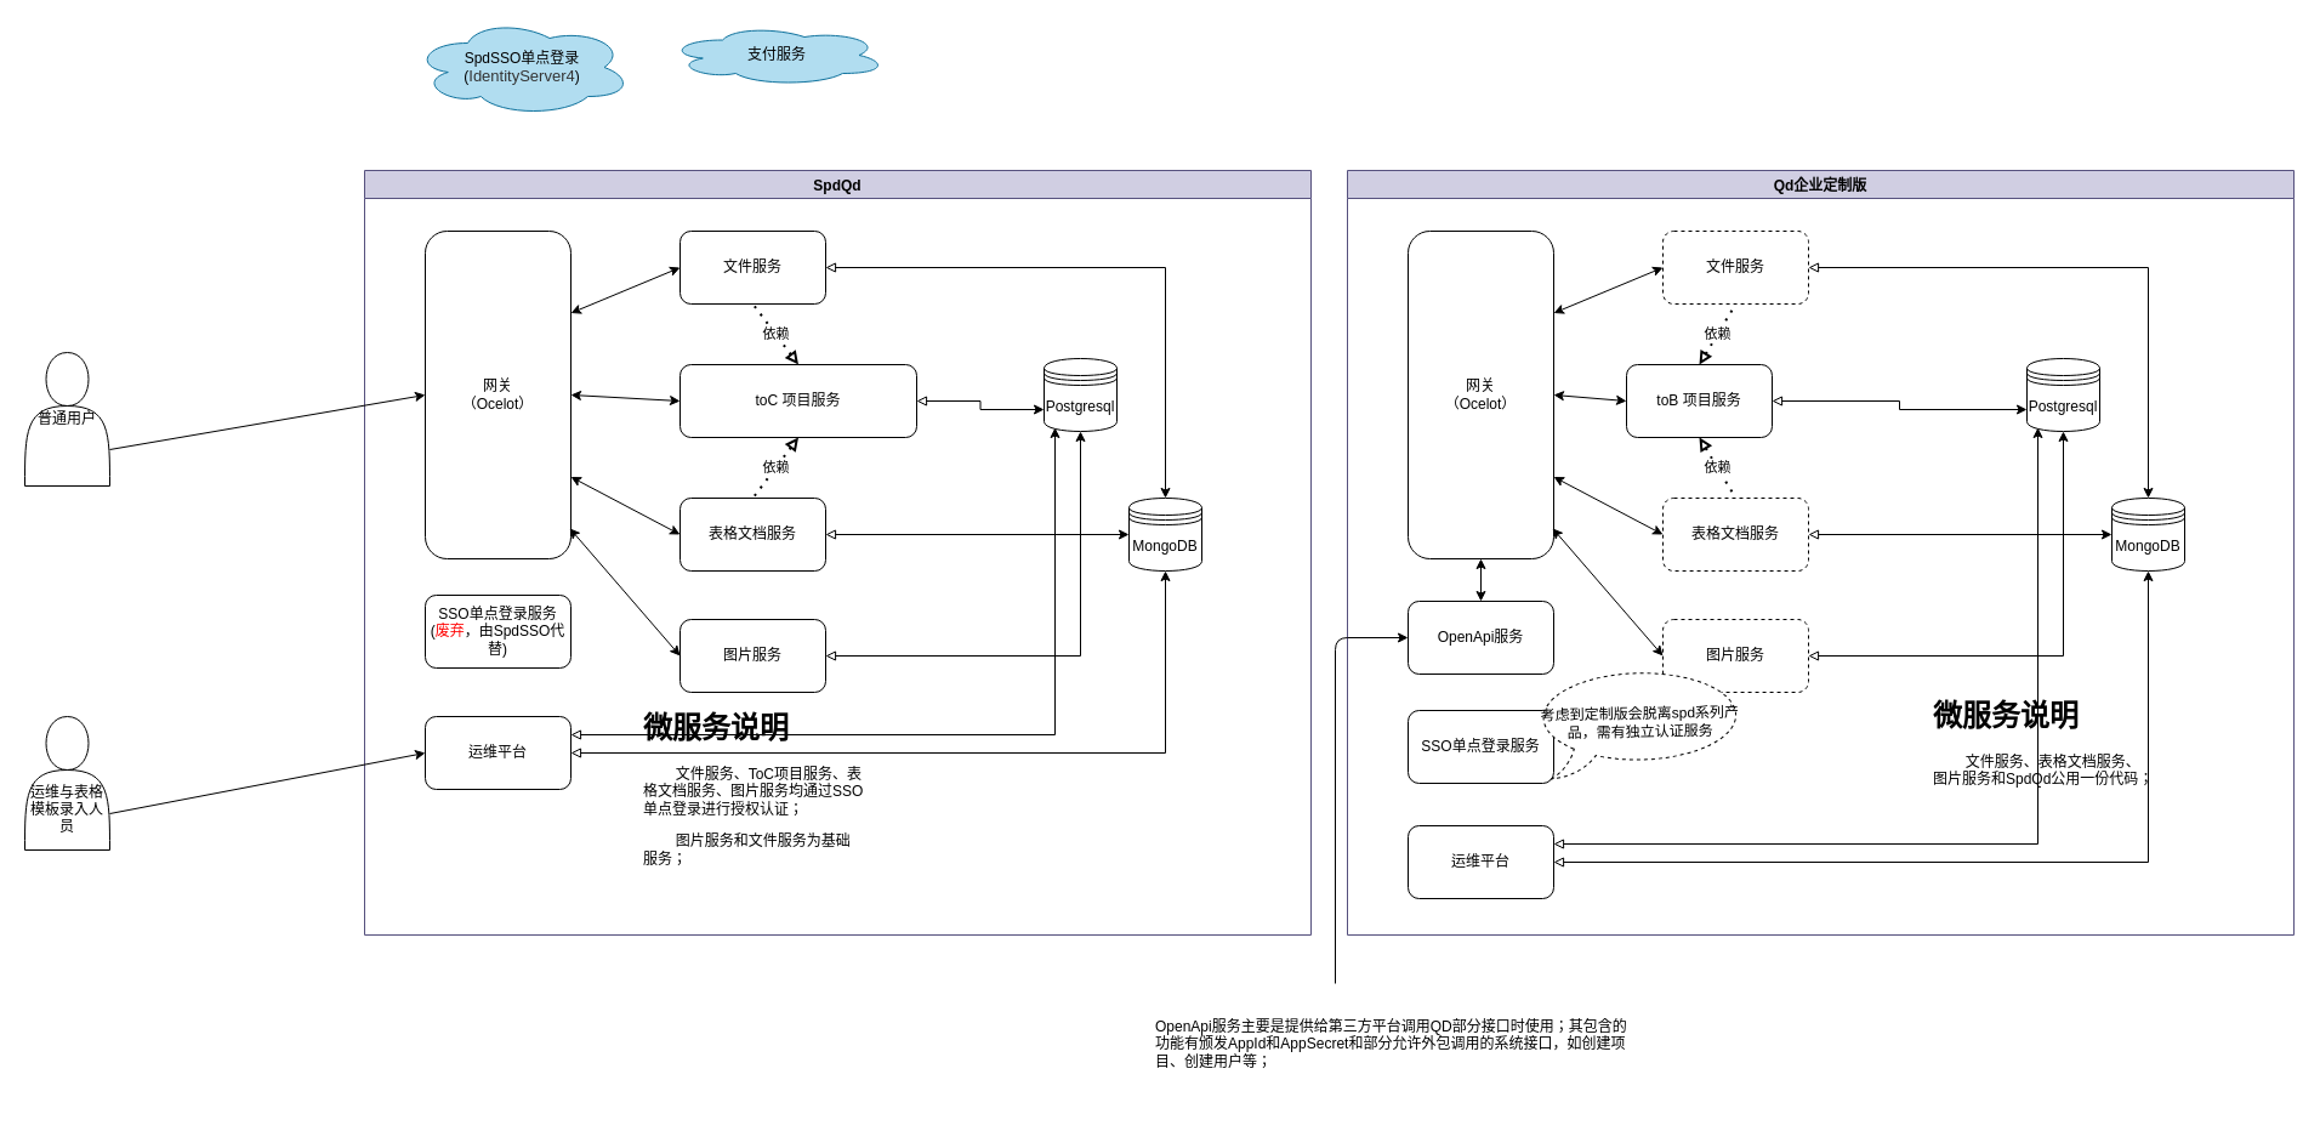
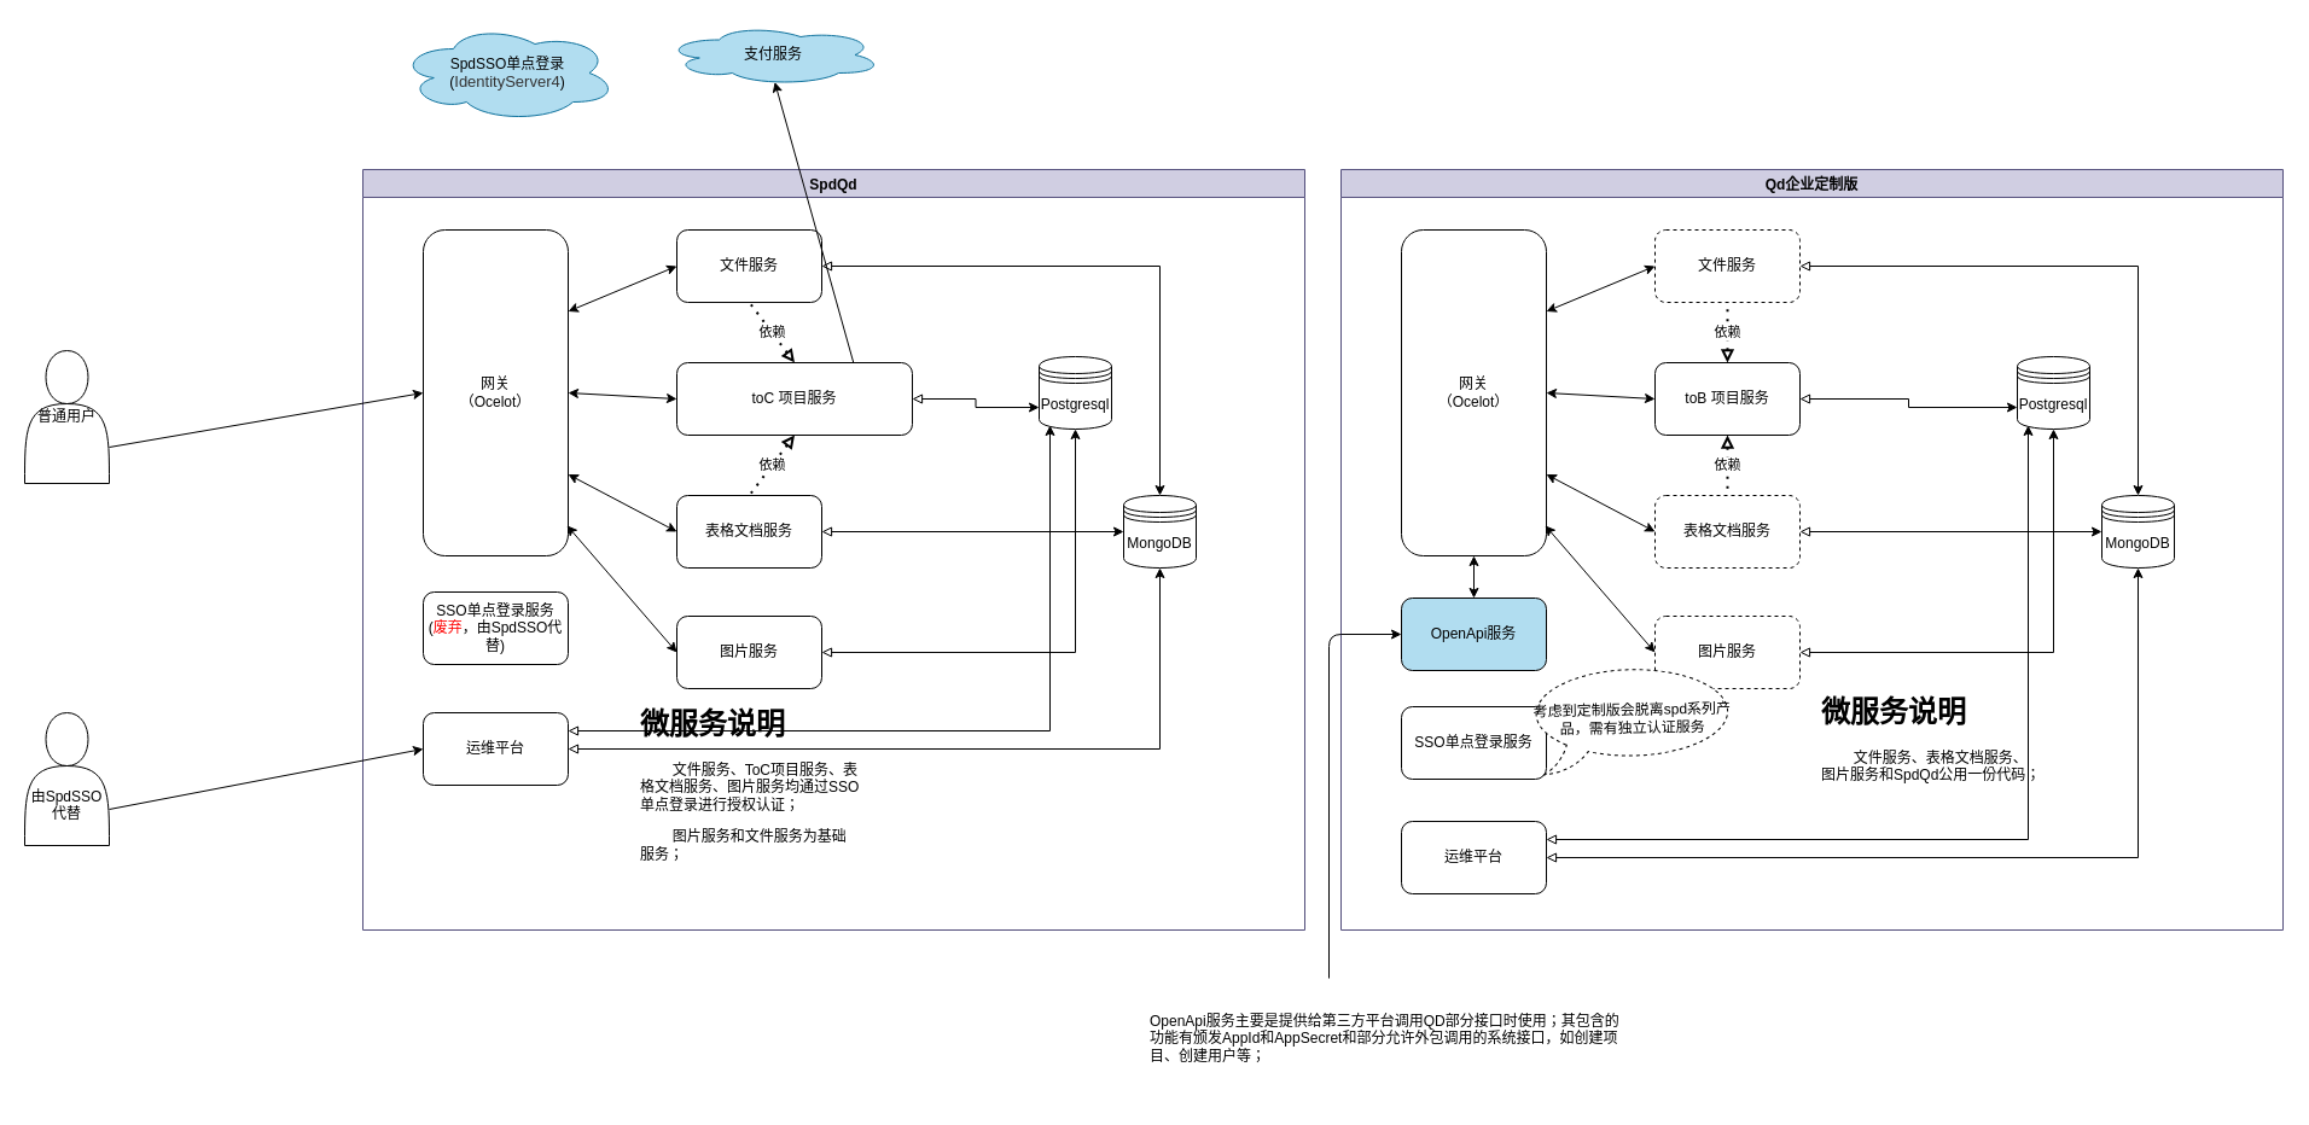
  <mxCell id="0" />
  <mxCell id="1" parent="0" />
  <mxCell id="2" value="SpdQd" style="swimlane;fillColor=#d0cee2;strokeColor=#56517e;startSize=23;" parent="1" vertex="1"><mxGeometry x="300" y="140" width="780" height="630" as="geometry" /></mxCell>
  <mxCell id="3" style="edgeStyle=orthogonalEdgeStyle;rounded=0;orthogonalLoop=1;jettySize=auto;html=1;exitX=1;exitY=0.5;exitDx=0;exitDy=0;entryX=0;entryY=0.5;entryDx=0;entryDy=0;startArrow=block;startFill=0;" parent="2" source="4" target="24" edge="1"><mxGeometry relative="1" as="geometry" /></mxCell>
  <mxCell id="4" value="表格文档服务" style="rounded=1;whiteSpace=wrap;html=1;" parent="2" vertex="1"><mxGeometry x="260" y="270" width="120" height="60" as="geometry" /></mxCell>
  <mxCell id="5" style="edgeStyle=orthogonalEdgeStyle;rounded=0;orthogonalLoop=1;jettySize=auto;html=1;exitX=1;exitY=0.5;exitDx=0;exitDy=0;entryX=0.5;entryY=1;entryDx=0;entryDy=0;startArrow=block;startFill=0;" parent="2" source="6" target="23" edge="1"><mxGeometry relative="1" as="geometry" /></mxCell>
  <mxCell id="6" value="图片服务" style="rounded=1;whiteSpace=wrap;html=1;" parent="2" vertex="1"><mxGeometry x="260" y="370" width="120" height="60" as="geometry" /></mxCell>
  <mxCell id="7" style="edgeStyle=orthogonalEdgeStyle;rounded=0;orthogonalLoop=1;jettySize=auto;html=1;exitX=1;exitY=0.5;exitDx=0;exitDy=0;startArrow=block;startFill=0;" parent="2" source="8" target="24" edge="1"><mxGeometry relative="1" as="geometry" /></mxCell>
  <mxCell id="8" value="文件服务" style="rounded=1;whiteSpace=wrap;html=1;" parent="2" vertex="1"><mxGeometry x="260" y="50" width="120" height="60" as="geometry" /></mxCell>
  <mxCell id="9" value="SSO单点登录服务&lt;br&gt;(&lt;font color=&quot;#ff0303&quot;&gt;废弃&lt;/font&gt;，由SpdSSO代替)" style="rounded=1;whiteSpace=wrap;html=1;dashed=0;" parent="2" vertex="1"><mxGeometry x="50" y="350" width="120" height="60" as="geometry" /></mxCell>
  <mxCell id="10" style="edgeStyle=orthogonalEdgeStyle;rounded=0;orthogonalLoop=1;jettySize=auto;html=1;exitX=1;exitY=0.5;exitDx=0;exitDy=0;entryX=0.5;entryY=1;entryDx=0;entryDy=0;startArrow=block;startFill=0;" parent="2" source="12" target="24" edge="1"><mxGeometry relative="1" as="geometry" /></mxCell>
  <mxCell id="11" style="edgeStyle=orthogonalEdgeStyle;rounded=0;orthogonalLoop=1;jettySize=auto;html=1;exitX=1;exitY=0.25;exitDx=0;exitDy=0;entryX=0.15;entryY=0.95;entryDx=0;entryDy=0;entryPerimeter=0;startArrow=block;startFill=0;" parent="2" source="12" target="23" edge="1"><mxGeometry relative="1" as="geometry" /></mxCell>
  <mxCell id="12" value="运维平台" style="rounded=1;whiteSpace=wrap;html=1;" parent="2" vertex="1"><mxGeometry x="50" y="450" width="120" height="60" as="geometry" /></mxCell>
  <mxCell id="13" value="网关&lt;br&gt;（Ocelot）" style="rounded=1;whiteSpace=wrap;html=1;" parent="2" vertex="1"><mxGeometry x="50" y="50" width="120" height="270" as="geometry" /></mxCell>
  <mxCell id="14" style="edgeStyle=orthogonalEdgeStyle;rounded=0;orthogonalLoop=1;jettySize=auto;html=1;exitX=1;exitY=0.5;exitDx=0;exitDy=0;entryX=0;entryY=0.7;entryDx=0;entryDy=0;startArrow=block;startFill=0;" parent="2" source="15" target="23" edge="1"><mxGeometry relative="1" as="geometry" /></mxCell>
  <mxCell id="15" value="toC 项目服务" style="rounded=1;whiteSpace=wrap;html=1;" parent="2" vertex="1"><mxGeometry x="260" y="160" width="195" height="60" as="geometry" /></mxCell>
  <mxCell id="16" value="" style="endArrow=classic;startArrow=classic;html=1;exitX=1;exitY=0.5;exitDx=0;exitDy=0;entryX=0;entryY=0.5;entryDx=0;entryDy=0;" parent="2" source="13" target="15" edge="1"><mxGeometry width="50" height="50" relative="1" as="geometry"><mxPoint x="390" y="230" as="sourcePoint" /><mxPoint x="440" y="180" as="targetPoint" /></mxGeometry></mxCell>
  <mxCell id="17" value="" style="endArrow=classic;startArrow=classic;html=1;exitX=1;exitY=0.75;exitDx=0;exitDy=0;entryX=0;entryY=0.5;entryDx=0;entryDy=0;" parent="2" source="13" target="4" edge="1"><mxGeometry width="50" height="50" relative="1" as="geometry"><mxPoint x="180" y="165" as="sourcePoint" /><mxPoint x="250" y="90" as="targetPoint" /></mxGeometry></mxCell>
  <mxCell id="18" value="依赖" style="endArrow=none;dashed=1;html=1;dashPattern=1 3;strokeWidth=2;startArrow=block;startFill=0;exitX=0.5;exitY=1;exitDx=0;exitDy=0;entryX=0.5;entryY=0;entryDx=0;entryDy=0;" parent="2" source="15" target="4" edge="1"><mxGeometry width="50" height="50" relative="1" as="geometry"><mxPoint x="430" y="150" as="sourcePoint" /><mxPoint x="480" y="100" as="targetPoint" /></mxGeometry></mxCell>
  <mxCell id="19" value="依赖" style="endArrow=none;dashed=1;html=1;dashPattern=1 3;strokeWidth=2;startArrow=block;startFill=0;entryX=0.5;entryY=1;entryDx=0;entryDy=0;exitX=0.5;exitY=0;exitDx=0;exitDy=0;" parent="2" source="15" target="8" edge="1"><mxGeometry width="50" height="50" relative="1" as="geometry"><mxPoint x="310" y="130" as="sourcePoint" /><mxPoint x="320" y="280" as="targetPoint" /></mxGeometry></mxCell>
  <mxCell id="20" value="" style="endArrow=classic;startArrow=classic;html=1;exitX=1;exitY=0.25;exitDx=0;exitDy=0;entryX=0;entryY=0.5;entryDx=0;entryDy=0;" parent="2" source="13" target="8" edge="1"><mxGeometry width="50" height="50" relative="1" as="geometry"><mxPoint x="170" y="210" as="sourcePoint" /><mxPoint x="250" y="190" as="targetPoint" /></mxGeometry></mxCell>
  <mxCell id="21" value="" style="endArrow=classic;startArrow=classic;html=1;exitX=0.992;exitY=0.907;exitDx=0;exitDy=0;entryX=0;entryY=0.5;entryDx=0;entryDy=0;exitPerimeter=0;" parent="2" source="13" target="6" edge="1"><mxGeometry width="50" height="50" relative="1" as="geometry"><mxPoint x="170" y="370.0" as="sourcePoint" /><mxPoint x="250" y="407.08" as="targetPoint" /></mxGeometry></mxCell>
  <mxCell id="22" value="&lt;h1&gt;微服务说明&lt;/h1&gt;&lt;p&gt;&amp;nbsp; &amp;nbsp; &amp;nbsp; &amp;nbsp; 文件服务、ToC项目服务、表格文档服务、图片服务均通过SSO单点登录进行授权认证；&lt;/p&gt;&lt;p&gt;&amp;nbsp; &amp;nbsp; &amp;nbsp; &amp;nbsp; 图片服务和文件服务为基础服务；&lt;/p&gt;&lt;p&gt;&lt;br&gt;&lt;/p&gt;" style="text;html=1;strokeColor=none;fillColor=none;spacing=5;spacingTop=-20;whiteSpace=wrap;overflow=hidden;rounded=0;" parent="2" vertex="1"><mxGeometry x="225" y="440" width="190" height="140" as="geometry" /></mxCell>
  <mxCell id="23" value="Postgresql" style="shape=datastore;whiteSpace=wrap;html=1;" parent="2" vertex="1"><mxGeometry x="560" y="155" width="60" height="60" as="geometry" /></mxCell>
  <mxCell id="24" value="MongoDB" style="shape=datastore;whiteSpace=wrap;html=1;" parent="2" vertex="1"><mxGeometry x="630" y="270" width="60" height="60" as="geometry" /></mxCell>
- <mxCell id="25" value="SpdSSO单点登录&lt;br&gt;(&lt;font color=&quot;#333333&quot; face=&quot;microsoft yahei, arial, sans-serif&quot;&gt;&lt;span style=&quot;font-size: 13px&quot;&gt;IdentityServer4&lt;/span&gt;&lt;/font&gt;)" style="ellipse;shape=cloud;whiteSpace=wrap;html=1;fillColor=#b1ddf0;strokeColor=#10739e;" parent="1" vertex="1"><mxGeometry x="340" y="15" width="180" height="80" as="geometry" /></mxCell>
+ <mxCell id="25" value="SpdSSO单点登录&lt;br&gt;(&lt;font color=&quot;#333333&quot; face=&quot;microsoft yahei, arial, sans-serif&quot;&gt;&lt;span style=&quot;font-size: 13px&quot;&gt;IdentityServer4&lt;/span&gt;&lt;/font&gt;)" style="ellipse;shape=cloud;whiteSpace=wrap;html=1;fillColor=#b1ddf0;strokeColor=#10739e;" parent="1" vertex="1"><mxGeometry x="330" y="20" width="180" height="80" as="geometry" /></mxCell>
  <mxCell id="26" value="支付服务" style="ellipse;shape=cloud;whiteSpace=wrap;html=1;fillColor=#b1ddf0;strokeColor=#10739e;" parent="1" vertex="1"><mxGeometry x="550" y="20" width="180" height="50" as="geometry" /></mxCell>
  <mxCell id="27" value="普通用户" style="shape=actor;whiteSpace=wrap;html=1;" parent="1" vertex="1"><mxGeometry x="20" y="290" width="70" height="110" as="geometry" /></mxCell>
- <mxCell id="28" value="&lt;br&gt;&lt;br&gt;&lt;br&gt;运维与表格模板录入人员" style="shape=actor;whiteSpace=wrap;html=1;" parent="1" vertex="1"><mxGeometry x="20" y="590" width="70" height="110" as="geometry" /></mxCell>
+ <mxCell id="28" value="&lt;br&gt;&lt;br&gt;&lt;br&gt;由SpdSSO代替" style="shape=actor;whiteSpace=wrap;html=1;" parent="1" vertex="1"><mxGeometry x="20" y="590" width="70" height="110" as="geometry" /></mxCell>
  <mxCell id="29" value="" style="endArrow=classic;html=1;entryX=0;entryY=0.5;entryDx=0;entryDy=0;" parent="1" target="13" edge="1"><mxGeometry width="50" height="50" relative="1" as="geometry"><mxPoint x="90" y="370" as="sourcePoint" /><mxPoint x="140" y="320" as="targetPoint" /></mxGeometry></mxCell>
  <mxCell id="30" value="" style="endArrow=classic;html=1;entryX=0;entryY=0.5;entryDx=0;entryDy=0;" parent="1" target="12" edge="1"><mxGeometry width="50" height="50" relative="1" as="geometry"><mxPoint x="90" y="670" as="sourcePoint" /><mxPoint x="140" y="620" as="targetPoint" /></mxGeometry></mxCell>
+ <mxCell id="31" value="" style="endArrow=classic;html=1;exitX=0.75;exitY=0;exitDx=0;exitDy=0;entryX=0.506;entryY=0.95;entryDx=0;entryDy=0;entryPerimeter=0;" parent="1" source="15" target="26" edge="1"><mxGeometry width="50" height="50" relative="1" as="geometry"><mxPoint x="600" y="340" as="sourcePoint" /><mxPoint x="650" y="290" as="targetPoint" /></mxGeometry></mxCell>
  <mxCell id="32" value="Qd企业定制版" style="swimlane;fillColor=#d0cee2;strokeColor=#56517e;" vertex="1" parent="1"><mxGeometry x="1110" y="140" width="780" height="630" as="geometry" /></mxCell>
  <mxCell id="33" style="edgeStyle=orthogonalEdgeStyle;rounded=0;orthogonalLoop=1;jettySize=auto;html=1;exitX=1;exitY=0.5;exitDx=0;exitDy=0;entryX=0;entryY=0.5;entryDx=0;entryDy=0;startArrow=block;startFill=0;" edge="1" parent="32" source="34" target="54"><mxGeometry relative="1" as="geometry" /></mxCell>
  <mxCell id="34" value="表格文档服务" style="rounded=1;whiteSpace=wrap;html=1;dashed=1;" vertex="1" parent="32"><mxGeometry x="260" y="270" width="120" height="60" as="geometry" /></mxCell>
  <mxCell id="35" style="edgeStyle=orthogonalEdgeStyle;rounded=0;orthogonalLoop=1;jettySize=auto;html=1;exitX=1;exitY=0.5;exitDx=0;exitDy=0;entryX=0.5;entryY=1;entryDx=0;entryDy=0;startArrow=block;startFill=0;" edge="1" parent="32" source="36" target="53"><mxGeometry relative="1" as="geometry" /></mxCell>
  <mxCell id="36" value="图片服务" style="rounded=1;whiteSpace=wrap;html=1;dashed=1;" vertex="1" parent="32"><mxGeometry x="260" y="370" width="120" height="60" as="geometry" /></mxCell>
  <mxCell id="37" style="edgeStyle=orthogonalEdgeStyle;rounded=0;orthogonalLoop=1;jettySize=auto;html=1;exitX=1;exitY=0.5;exitDx=0;exitDy=0;startArrow=block;startFill=0;" edge="1" parent="32" source="38" target="54"><mxGeometry relative="1" as="geometry" /></mxCell>
  <mxCell id="38" value="文件服务&lt;br&gt;" style="rounded=1;whiteSpace=wrap;html=1;dashed=1;" vertex="1" parent="32"><mxGeometry x="260" y="50" width="120" height="60" as="geometry" /></mxCell>
  <mxCell id="39" value="SSO单点登录服务" style="rounded=1;whiteSpace=wrap;html=1;" vertex="1" parent="32"><mxGeometry x="50" y="445" width="120" height="60" as="geometry" /></mxCell>
  <mxCell id="40" style="edgeStyle=orthogonalEdgeStyle;rounded=0;orthogonalLoop=1;jettySize=auto;html=1;exitX=1;exitY=0.5;exitDx=0;exitDy=0;entryX=0.5;entryY=1;entryDx=0;entryDy=0;startArrow=block;startFill=0;" edge="1" parent="32" source="42" target="54"><mxGeometry relative="1" as="geometry" /></mxCell>
  <mxCell id="41" style="edgeStyle=orthogonalEdgeStyle;rounded=0;orthogonalLoop=1;jettySize=auto;html=1;exitX=1;exitY=0.25;exitDx=0;exitDy=0;entryX=0.15;entryY=0.95;entryDx=0;entryDy=0;entryPerimeter=0;startArrow=block;startFill=0;" edge="1" parent="32" source="42" target="53"><mxGeometry relative="1" as="geometry" /></mxCell>
  <mxCell id="42" value="运维平台" style="rounded=1;whiteSpace=wrap;html=1;" vertex="1" parent="32"><mxGeometry x="50" y="540" width="120" height="60" as="geometry" /></mxCell>
  <mxCell id="43" value="网关&lt;br&gt;（Ocelot）" style="rounded=1;whiteSpace=wrap;html=1;" vertex="1" parent="32"><mxGeometry x="50" y="50" width="120" height="270" as="geometry" /></mxCell>
  <mxCell id="44" style="edgeStyle=orthogonalEdgeStyle;rounded=0;orthogonalLoop=1;jettySize=auto;html=1;exitX=1;exitY=0.5;exitDx=0;exitDy=0;entryX=0;entryY=0.7;entryDx=0;entryDy=0;startArrow=block;startFill=0;" edge="1" parent="32" source="45" target="53"><mxGeometry relative="1" as="geometry" /></mxCell>
- <mxCell id="45" value="toB 项目服务" style="rounded=1;whiteSpace=wrap;html=1;" vertex="1" parent="32"><mxGeometry x="230" y="160" width="120" height="60" as="geometry" /></mxCell>
+ <mxCell id="45" value="toB 项目服务" style="rounded=1;whiteSpace=wrap;html=1;" vertex="1" parent="32"><mxGeometry x="260" y="160" width="120" height="60" as="geometry" /></mxCell>
  <mxCell id="46" value="" style="endArrow=classic;startArrow=classic;html=1;exitX=1;exitY=0.5;exitDx=0;exitDy=0;entryX=0;entryY=0.5;entryDx=0;entryDy=0;" edge="1" parent="32" source="43" target="45"><mxGeometry width="50" height="50" relative="1" as="geometry"><mxPoint x="390" y="230" as="sourcePoint" /><mxPoint x="440" y="180" as="targetPoint" /></mxGeometry></mxCell>
  <mxCell id="47" value="" style="endArrow=classic;startArrow=classic;html=1;exitX=1;exitY=0.75;exitDx=0;exitDy=0;entryX=0;entryY=0.5;entryDx=0;entryDy=0;" edge="1" parent="32" source="43" target="34"><mxGeometry width="50" height="50" relative="1" as="geometry"><mxPoint x="180" y="165" as="sourcePoint" /><mxPoint x="250" y="90" as="targetPoint" /></mxGeometry></mxCell>
  <mxCell id="48" value="依赖" style="endArrow=none;dashed=1;html=1;dashPattern=1 3;strokeWidth=2;startArrow=block;startFill=0;exitX=0.5;exitY=1;exitDx=0;exitDy=0;entryX=0.5;entryY=0;entryDx=0;entryDy=0;" edge="1" parent="32" source="45" target="34"><mxGeometry width="50" height="50" relative="1" as="geometry"><mxPoint x="430" y="150" as="sourcePoint" /><mxPoint x="480" y="100" as="targetPoint" /></mxGeometry></mxCell>
  <mxCell id="49" value="依赖" style="endArrow=none;dashed=1;html=1;dashPattern=1 3;strokeWidth=2;startArrow=block;startFill=0;entryX=0.5;entryY=1;entryDx=0;entryDy=0;exitX=0.5;exitY=0;exitDx=0;exitDy=0;" edge="1" parent="32" source="45" target="38"><mxGeometry width="50" height="50" relative="1" as="geometry"><mxPoint x="310" y="130" as="sourcePoint" /><mxPoint x="320" y="280" as="targetPoint" /></mxGeometry></mxCell>
  <mxCell id="50" value="" style="endArrow=classic;startArrow=classic;html=1;exitX=1;exitY=0.25;exitDx=0;exitDy=0;entryX=0;entryY=0.5;entryDx=0;entryDy=0;" edge="1" parent="32" source="43" target="38"><mxGeometry width="50" height="50" relative="1" as="geometry"><mxPoint x="170" y="210" as="sourcePoint" /><mxPoint x="250" y="190" as="targetPoint" /></mxGeometry></mxCell>
  <mxCell id="51" value="" style="endArrow=classic;startArrow=classic;html=1;exitX=0.992;exitY=0.907;exitDx=0;exitDy=0;entryX=0;entryY=0.5;entryDx=0;entryDy=0;exitPerimeter=0;" edge="1" parent="32" source="43" target="36"><mxGeometry width="50" height="50" relative="1" as="geometry"><mxPoint x="170" y="370.0" as="sourcePoint" /><mxPoint x="250" y="407.08" as="targetPoint" /></mxGeometry></mxCell>
- <mxCell id="52" value="&lt;h1&gt;微服务说明&lt;/h1&gt;&lt;p&gt;&amp;nbsp; &amp;nbsp; &amp;nbsp; &amp;nbsp; 文件服务、表格文档服务、图片服务和SpdQd公用一份代码&lt;span&gt;；&lt;/span&gt;&lt;/p&gt;&lt;p&gt;&lt;br&gt;&lt;/p&gt;" style="text;html=1;strokeColor=none;fillColor=none;spacing=5;spacingTop=-20;whiteSpace=wrap;overflow=hidden;rounded=0;" vertex="1" parent="32"><mxGeometry x="478" y="430" width="190" height="140" as="geometry" /></mxCell>
+ <mxCell id="52" value="&lt;h1&gt;微服务说明&lt;/h1&gt;&lt;p&gt;&amp;nbsp; &amp;nbsp; &amp;nbsp; &amp;nbsp; 文件服务、表格文档服务、图片服务和SpdQd公用一份代码&lt;span&gt;；&lt;/span&gt;&lt;/p&gt;&lt;p&gt;&lt;br&gt;&lt;/p&gt;" style="text;html=1;strokeColor=none;fillColor=none;spacing=5;spacingTop=-20;whiteSpace=wrap;overflow=hidden;rounded=0;" vertex="1" parent="32"><mxGeometry x="393" y="430" width="190" height="140" as="geometry" /></mxCell>
  <mxCell id="53" value="Postgresql" style="shape=datastore;whiteSpace=wrap;html=1;" vertex="1" parent="32"><mxGeometry x="560" y="155" width="60" height="60" as="geometry" /></mxCell>
  <mxCell id="54" value="MongoDB" style="shape=datastore;whiteSpace=wrap;html=1;" vertex="1" parent="32"><mxGeometry x="630" y="270" width="60" height="60" as="geometry" /></mxCell>
  <mxCell id="55" value="考虑到定制版会脱离spd系列产品，需有独立认证服务" style="whiteSpace=wrap;html=1;shape=mxgraph.basic.oval_callout;dashed=1;rotation=-1;" vertex="1" parent="32"><mxGeometry x="153.26" y="410" width="177" height="90" as="geometry" /></mxCell>
- <mxCell id="56" value="OpenApi服务" style="rounded=1;whiteSpace=wrap;html=1;" vertex="1" parent="32"><mxGeometry x="50" y="355" width="120" height="60" as="geometry" /></mxCell>
+ <mxCell id="56" value="OpenApi服务" style="rounded=1;whiteSpace=wrap;html=1;fillColor=#b1ddf0;" vertex="1" parent="32"><mxGeometry x="50" y="355" width="120" height="60" as="geometry" /></mxCell>
  <mxCell id="57" value="" style="endArrow=classic;startArrow=classic;html=1;exitX=0.992;exitY=0.907;exitDx=0;exitDy=0;exitPerimeter=0;" edge="1" parent="32" target="56"><mxGeometry width="50" height="50" relative="1" as="geometry"><mxPoint x="110" y="320.0" as="sourcePoint" /><mxPoint x="200.96" y="425.11" as="targetPoint" /></mxGeometry></mxCell>
  <mxCell id="58" value="OpenApi服务主要是提供给第三方平台调用QD部分接口时使用；其包含的功能有颁发AppId和AppSecret和部分允许外包调用的系统接口，如创建项目、创建用户等；" style="text;html=1;strokeColor=none;fillColor=none;align=left;verticalAlign=middle;whiteSpace=wrap;rounded=0;dashed=1;" vertex="1" parent="1"><mxGeometry x="950" y="810" width="397" height="100" as="geometry" /></mxCell>
  <mxCell id="59" value="" style="edgeStyle=elbowEdgeStyle;elbow=horizontal;endArrow=classic;html=1;entryX=0;entryY=0.5;entryDx=0;entryDy=0;" edge="1" parent="1" source="58" target="56"><mxGeometry width="50" height="50" relative="1" as="geometry"><mxPoint x="1040" y="860" as="sourcePoint" /><mxPoint x="1090" y="810" as="targetPoint" /><Array as="points"><mxPoint x="1100" y="660" /></Array></mxGeometry></mxCell>
